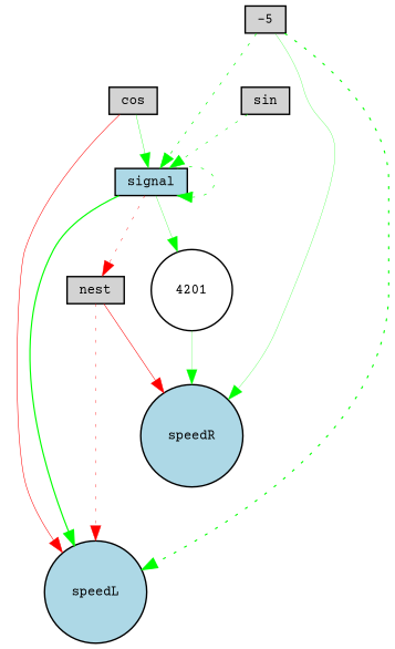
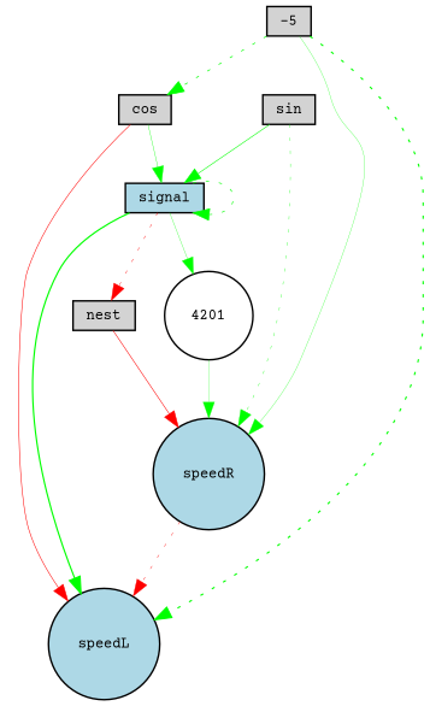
  digraph {
    fontname="Courier Prime"
    node [fillcolor=lightgray fontname="Courier Prime" fontsize=9 shape=box style=filled]
    edge [color=green fontname="Courier Prime" style=solid]
    cos [height=0.2 width=0.2]
    signal [fillcolor=lightblue height=0.2 width=0.2]
    speedL [fillcolor=lightblue height=0.2 shape=circle width=0.2]
    nest [height=0.2 width=0.2]
    n5 [fillcolor=white height=0.2 label=4201 shape=circle width=0.2]
    sin [height=0.2 width=0.2]
    speedR [fillcolor=lightblue height=0.2 shape=circle width=0.2]
    -5 [height=0.2 width=0.2]
    cos -> signal [penwidth=0.24393171721836665]
    cos -> speedL [color=red penwidth=0.3724269485434025]
    signal -> signal [penwidth=0.4470464067907951 style=dotted]
    signal -> speedL [penwidth=0.8258828073020459]
    signal -> nest [color=red penwidth=0.28557242399550986 style=dotted]
    signal -> n5 [penwidth=0.20340951187433298]
-   nest -> speedL [color=red penwidth=0.2662451288042509 style=dotted]
+   speedR -> speedL [color=red penwidth=0.2662451288042509 style=dotted]
    nest -> speedR [color=red penwidth=0.37752957651039076]
    n5 -> speedR [penwidth=0.16574683265347412]
-   sin -> signal [penwidth=0.3889821355700027 style=dotted]
-   -5 -> signal [penwidth=0.48086183477502475 style=dotted]
+   sin -> signal [penwidth=0.3889821355700027]
+   sin -> speedR [penwidth=0.23645681890115297 style=dotted]
+   -5 -> cos [penwidth=0.48086183477502475 style=dotted]
    -5 -> speedL [penwidth=0.7823981188750926 style=dotted]
    -5 -> speedR [penwidth=0.1872657020817432]
  }
